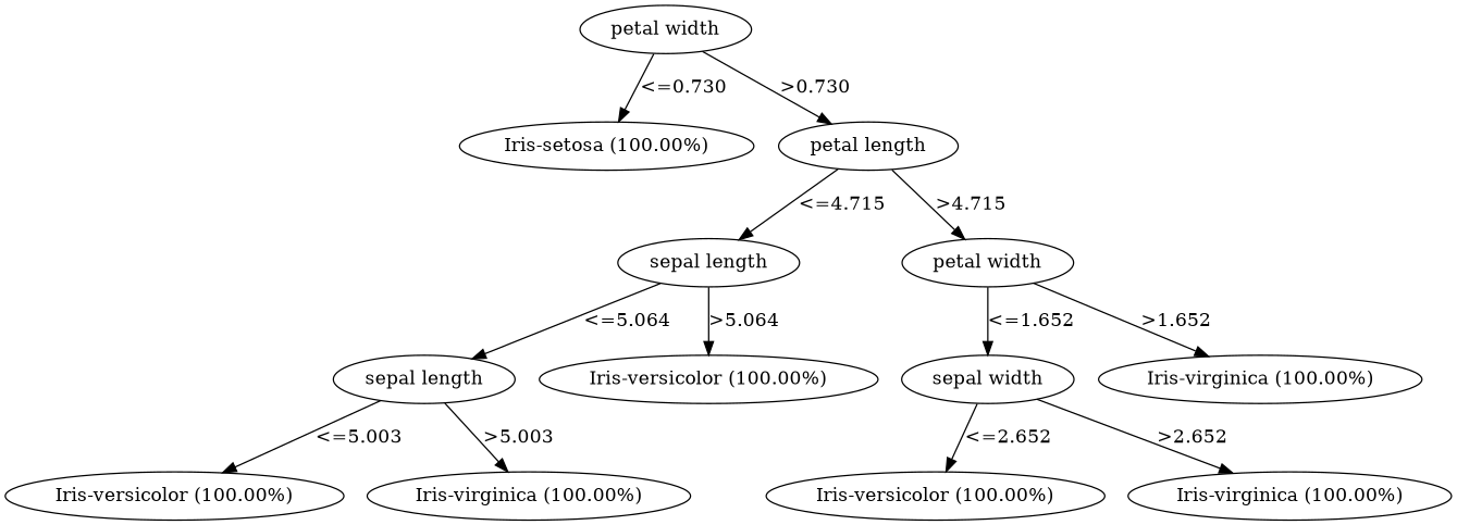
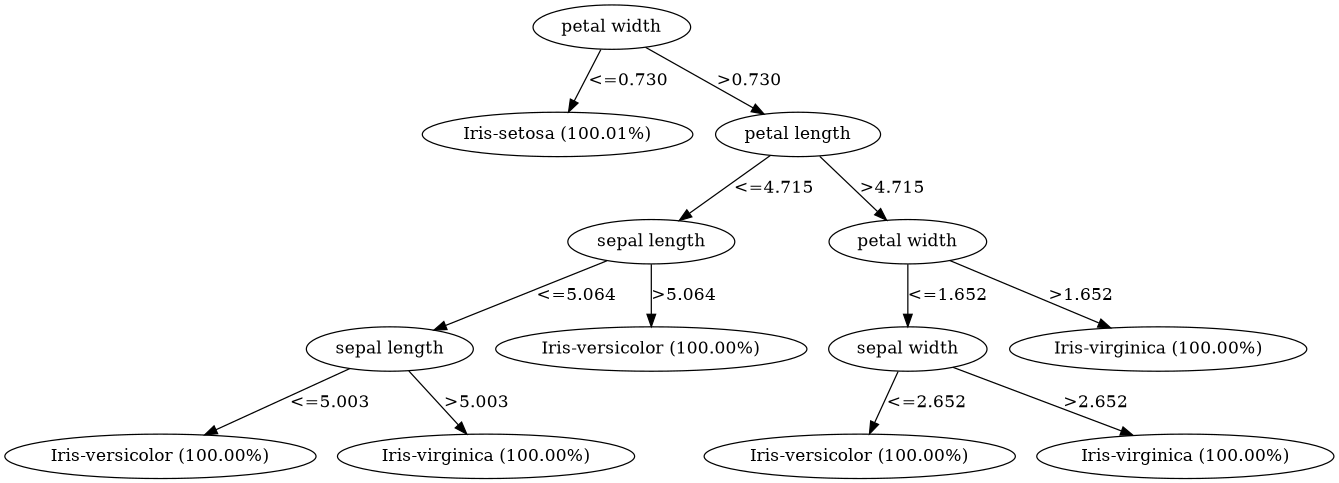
  digraph {
    node [shape=oval]
    n1 [label="petal width"]
-   n2 [label="Iris-setosa (100.00%)"]
+   n2 [label="Iris-setosa (100.01%)"]
    n3 [label="petal length"]
    n4 [label="sepal length"]
    n5 [label="petal width"]
    n6 [label="sepal length"]
    n7 [label="Iris-versicolor (100.00%)"]
    n8 [label="Iris-versicolor (100.00%)"]
    n9 [label="Iris-virginica (100.00%)"]
    n10 [label="sepal width"]
    n11 [label="Iris-virginica (100.00%)"]
    n12 [label="Iris-versicolor (100.00%)"]
    n13 [label="Iris-virginica (100.00%)"]
    n1 -> n2 [label="<=0.730"]
    n1 -> n3 [label=">0.730"]
    n3 -> n4 [label="<=4.715"]
    n3 -> n5 [label=">4.715"]
    n4 -> n6 [label="<=5.064"]
    n4 -> n7 [label=">5.064"]
    n5 -> n10 [label="<=1.652"]
    n5 -> n11 [label=">1.652"]
    n6 -> n8 [label="<=5.003"]
    n6 -> n9 [label=">5.003"]
    n10 -> n12 [label="<=2.652"]
    n10 -> n13 [label=">2.652"]
  }
